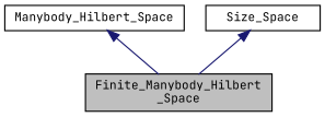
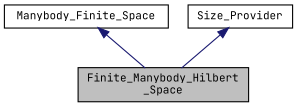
  digraph {
    fontname="JetBrains Mono"
    node [color=black fillcolor=white fontname="JetBrains Mono" fontsize=10 shape=record style=filled]
    edge [color=midnightblue dir=back fontname="JetBrains Mono" fontsize=10 labelfontname=Helvetica labelfontsize=10 style=solid]
    n1 [fillcolor=grey75 fontcolor=black height=0.2 label="Finite_Manybody_Hilbert\l_Space" width=0.4]
-   n2 [height=0.2 label=Manybody_Hilbert_Space width=0.4]
-   n3 [height=0.2 label=Size_Space width=0.4]
+   n2 [height=0.2 label=Manybody_Finite_Space width=0.4]
+   n3 [height=0.2 label=Size_Provider width=0.4]
    n2 -> n1
    n3 -> n1
  }
